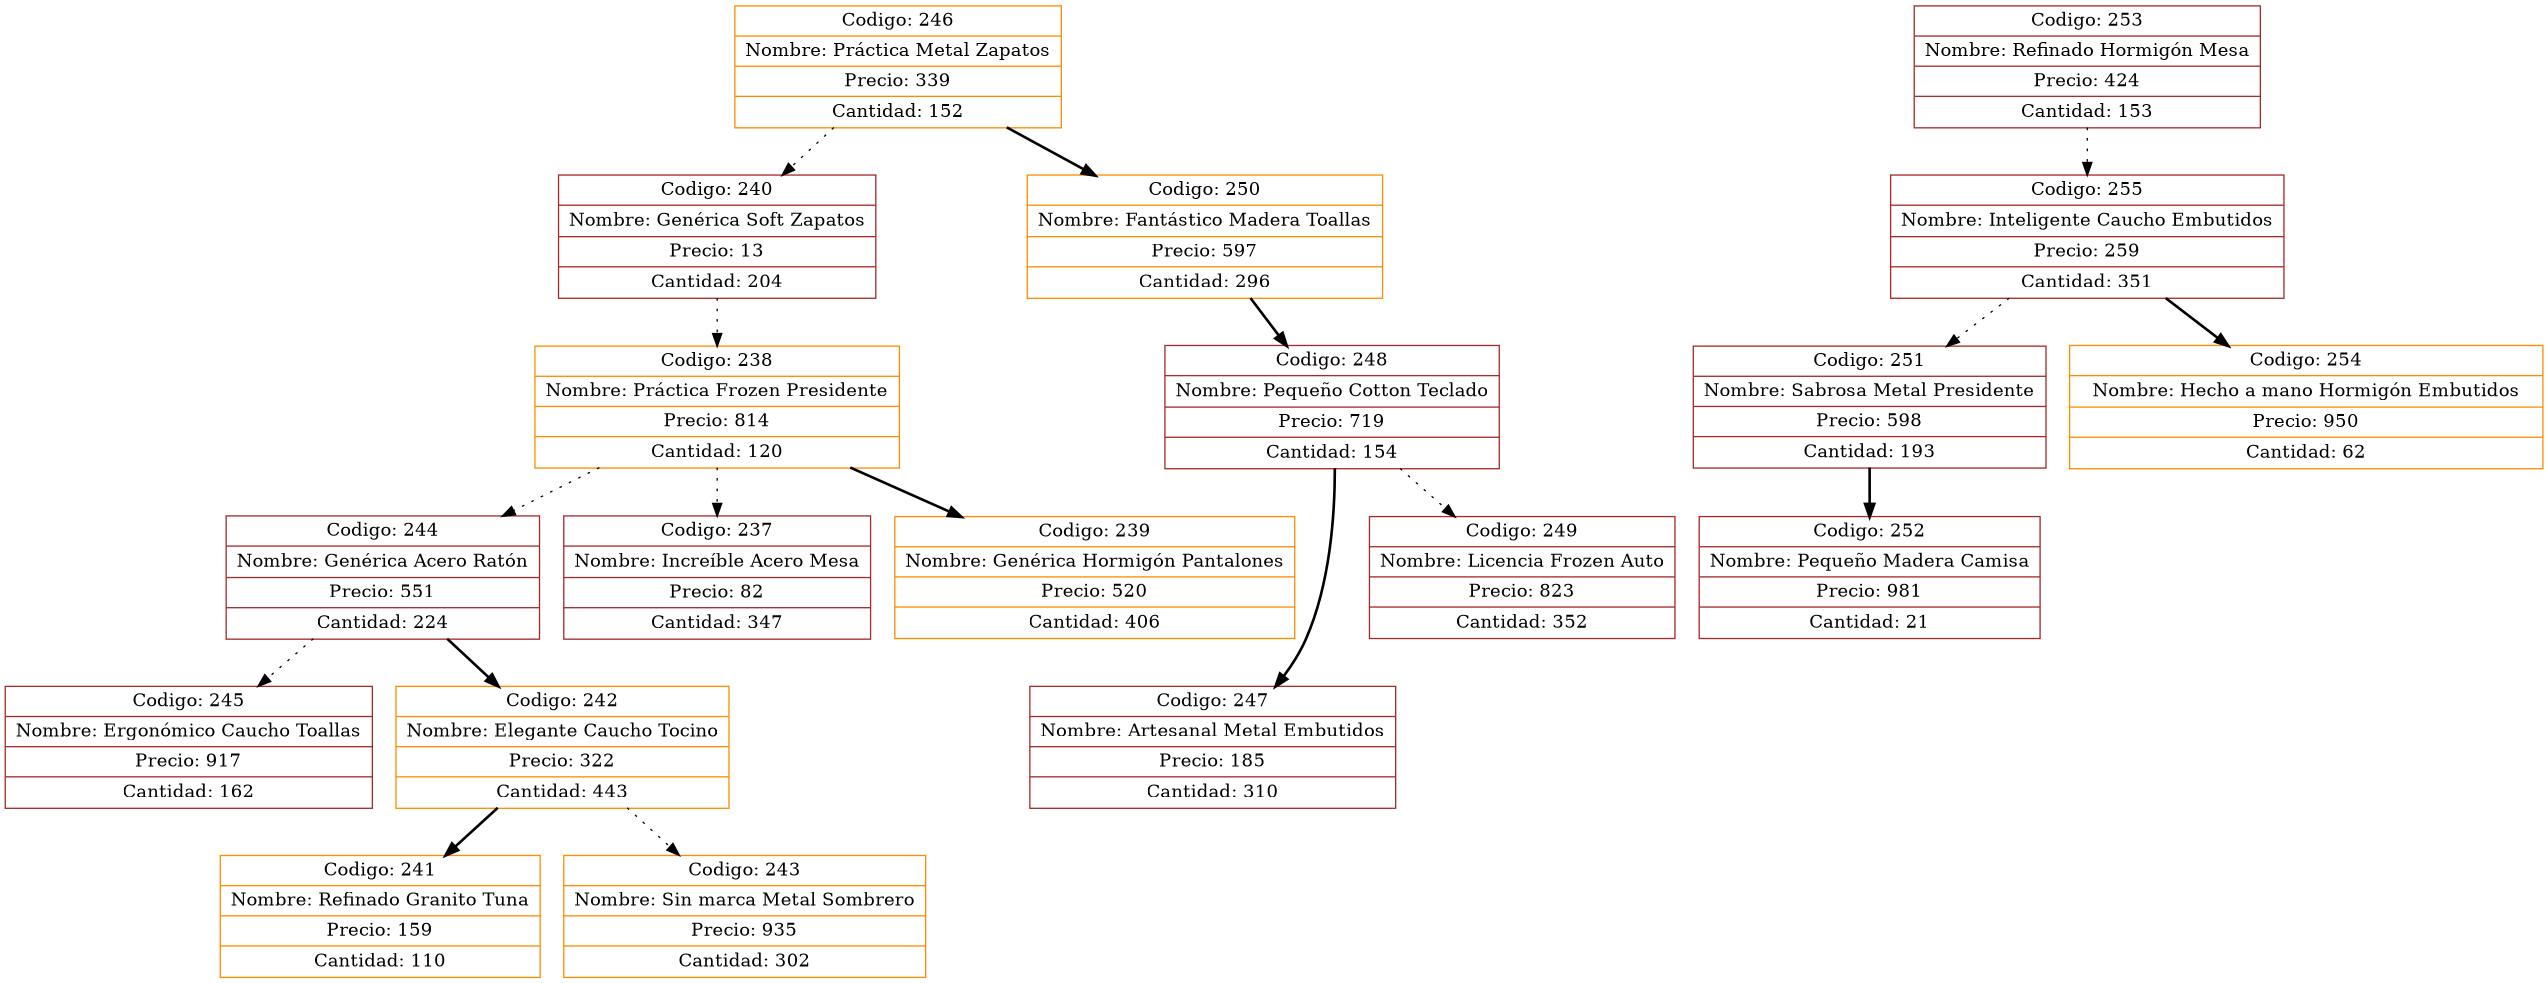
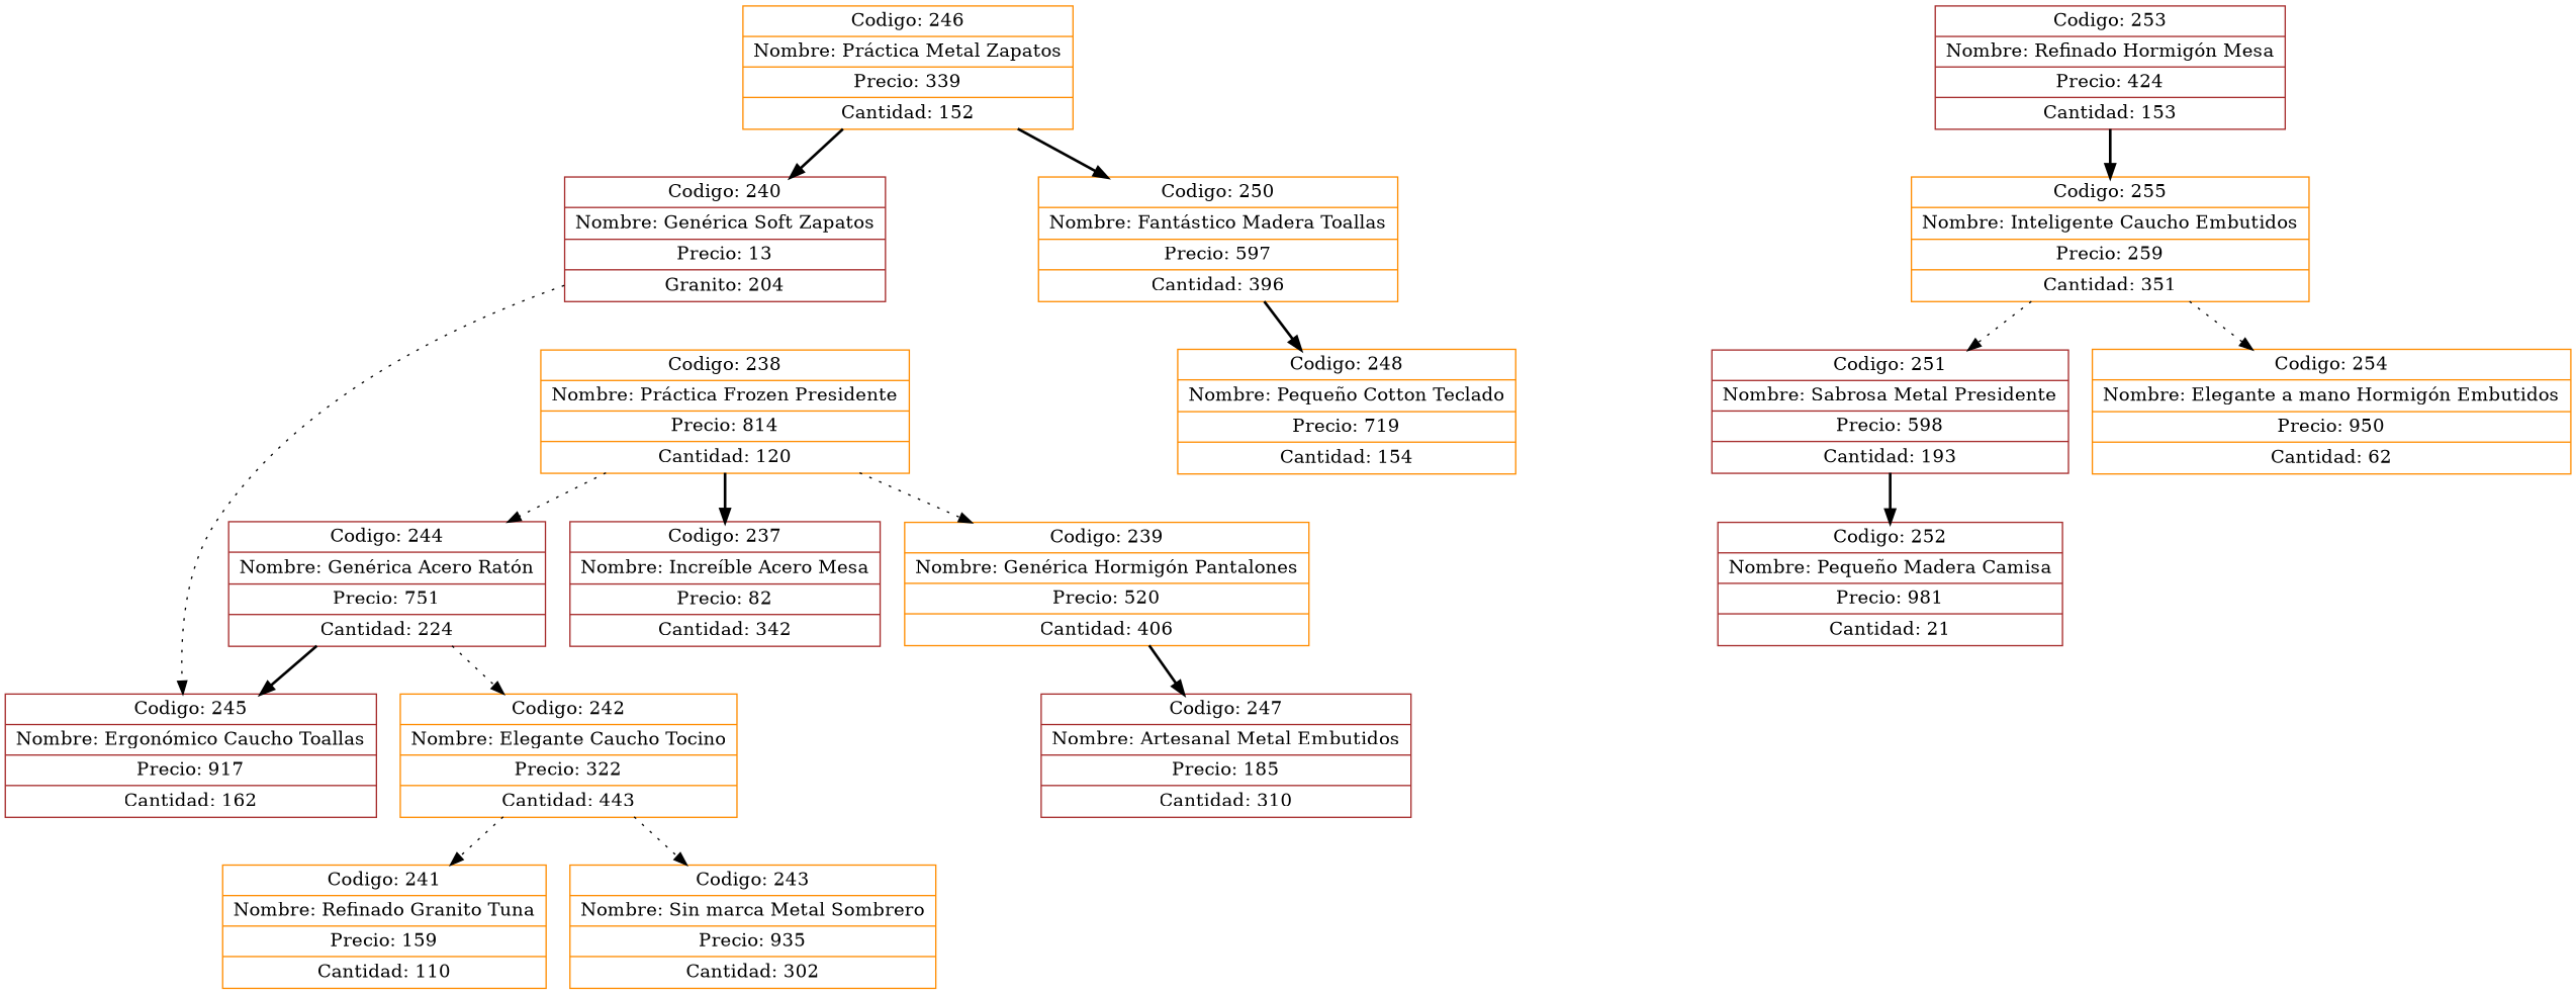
  digraph {
    concentrate=true
    rankdir=UD
    node [color=brown shape=record]
    edge [style=dotted]
    n1 [color=darkorange label="{Codigo: 246|Nombre: Práctica Metal Zapatos|Precio: 339|Cantidad: 152}"]
-   n2 [label="{Codigo: 240|Nombre: Genérica Soft Zapatos|Precio: 13|Cantidad: 204}"]
-   n3 [color=darkorange label="{Codigo: 250|Nombre: Fantástico Madera Toallas|Precio: 597|Cantidad: 296}"]
+   n2 [label="{Codigo: 240|Nombre: Genérica Soft Zapatos|Precio: 13|Granito: 204}"]
+   n3 [color=darkorange label="{Codigo: 250|Nombre: Fantástico Madera Toallas|Precio: 597|Cantidad: 396}"]
    n4 [color=darkorange label="{Codigo: 238|Nombre: Práctica Frozen Presidente|Precio: 814|Cantidad: 120}"]
-   n5 [label="{Codigo: 248|Nombre: Pequeño Cotton Teclado|Precio: 719|Cantidad: 154}"]
-   n6 [label="{Codigo: 244|Nombre: Genérica Acero Ratón|Precio: 551|Cantidad: 224}"]
-   n7 [label="{Codigo: 237|Nombre: Increíble Acero Mesa|Precio: 82|Cantidad: 347}"]
+   n5 [color=darkorange label="{Codigo: 248|Nombre: Pequeño Cotton Teclado|Precio: 719|Cantidad: 154}"]
+   n6 [label="{Codigo: 244|Nombre: Genérica Acero Ratón|Precio: 751|Cantidad: 224}"]
+   n7 [label="{Codigo: 237|Nombre: Increíble Acero Mesa|Precio: 82|Cantidad: 342}"]
    n8 [color=darkorange label="{Codigo: 239|Nombre: Genérica Hormigón Pantalones|Precio: 520|Cantidad: 406}"]
    n9 [color=darkorange label="{Codigo: 242|Nombre: Elegante Caucho Tocino|Precio: 322|Cantidad: 443}"]
    n10 [label="{Codigo: 245|Nombre: Ergonómico Caucho Toallas|Precio: 917|Cantidad: 162}"]
    n11 [color=darkorange label="{Codigo: 241|Nombre: Refinado Granito Tuna|Precio: 159|Cantidad: 110}"]
    n12 [color=darkorange label="{Codigo: 243|Nombre: Sin marca Metal Sombrero|Precio: 935|Cantidad: 302}"]
    n13 [label="{Codigo: 247|Nombre: Artesanal Metal Embutidos|Precio: 185|Cantidad: 310}"]
-   n14 [label="{Codigo: 249|Nombre: Licencia Frozen Auto|Precio: 823|Cantidad: 352}"]
    n15 [label="{Codigo: 253|Nombre: Refinado Hormigón Mesa|Precio: 424|Cantidad: 153}"]
-   n16 [label="{Codigo: 255|Nombre: Inteligente Caucho Embutidos|Precio: 259|Cantidad: 351}"]
+   n16 [color=darkorange label="{Codigo: 255|Nombre: Inteligente Caucho Embutidos|Precio: 259|Cantidad: 351}"]
    n17 [label="{Codigo: 251|Nombre: Sabrosa Metal Presidente|Precio: 598|Cantidad: 193}"]
    n18 [label="{Codigo: 252|Nombre: Pequeño Madera Camisa|Precio: 981|Cantidad: 21}"]
-   n19 [color=darkorange label="{Codigo: 254|Nombre: Hecho a mano Hormigón Embutidos|Precio: 950|Cantidad: 62}"]
-   n1 -> n2
+   n19 [color=darkorange label="{Codigo: 254|Nombre: Elegante a mano Hormigón Embutidos|Precio: 950|Cantidad: 62}"]
+   n1 -> n2 [style=bold]
    n1 -> n3 [style=bold]
-   n2 -> n4
+   n2 -> n10
    n3 -> n5 [style=bold]
    n4 -> n6
-   n4 -> n7
-   n4 -> n8 [style=bold]
-   n5 -> n13 [style=bold]
-   n5 -> n14
-   n6 -> n9 [style=bold]
-   n6 -> n10
-   n9 -> n11 [style=bold]
+   n4 -> n7 [style=bold]
+   n4 -> n8
+   n8 -> n13 [style=bold]
+   n6 -> n9
+   n6 -> n10 [style=bold]
+   n9 -> n11
    n9 -> n12
-   n15 -> n16
+   n15 -> n16 [style=bold]
    n16 -> n17
-   n16 -> n19 [style=bold]
+   n16 -> n19
    n17 -> n18 [style=bold]
  }
